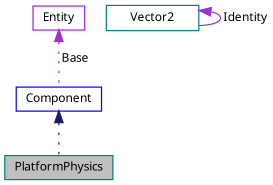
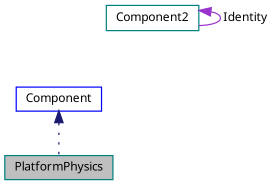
  digraph {
    fontname="Noto Sans"
    node [color=teal fillcolor=white fontname="Noto Sans" fontsize=10 shape=record style=filled]
    edge [color=darkorchid3 dir=back fontname="Noto Sans" fontsize=10 labelfontname=Helvetica labelfontsize=10 style=dotted]
    n1 [fillcolor=grey75 fontcolor=black height=0.2 label=PlatformPhysics width=0.4]
    n2 [color=blue height=0.2 label=Component width=0.4]
-   n3 [color=purple height=0.2 label=Entity width=0.4]
-   n4 [height=0.2 label=Vector2 width=0.4]
+   n4 [height=0.2 label=Component2 width=0.4]
    n2 -> n1 [color=midnightblue]
-   n3 -> n2 [label=" Base"]
    n4 -> n4 [label=" Identity" style=solid]
  }
